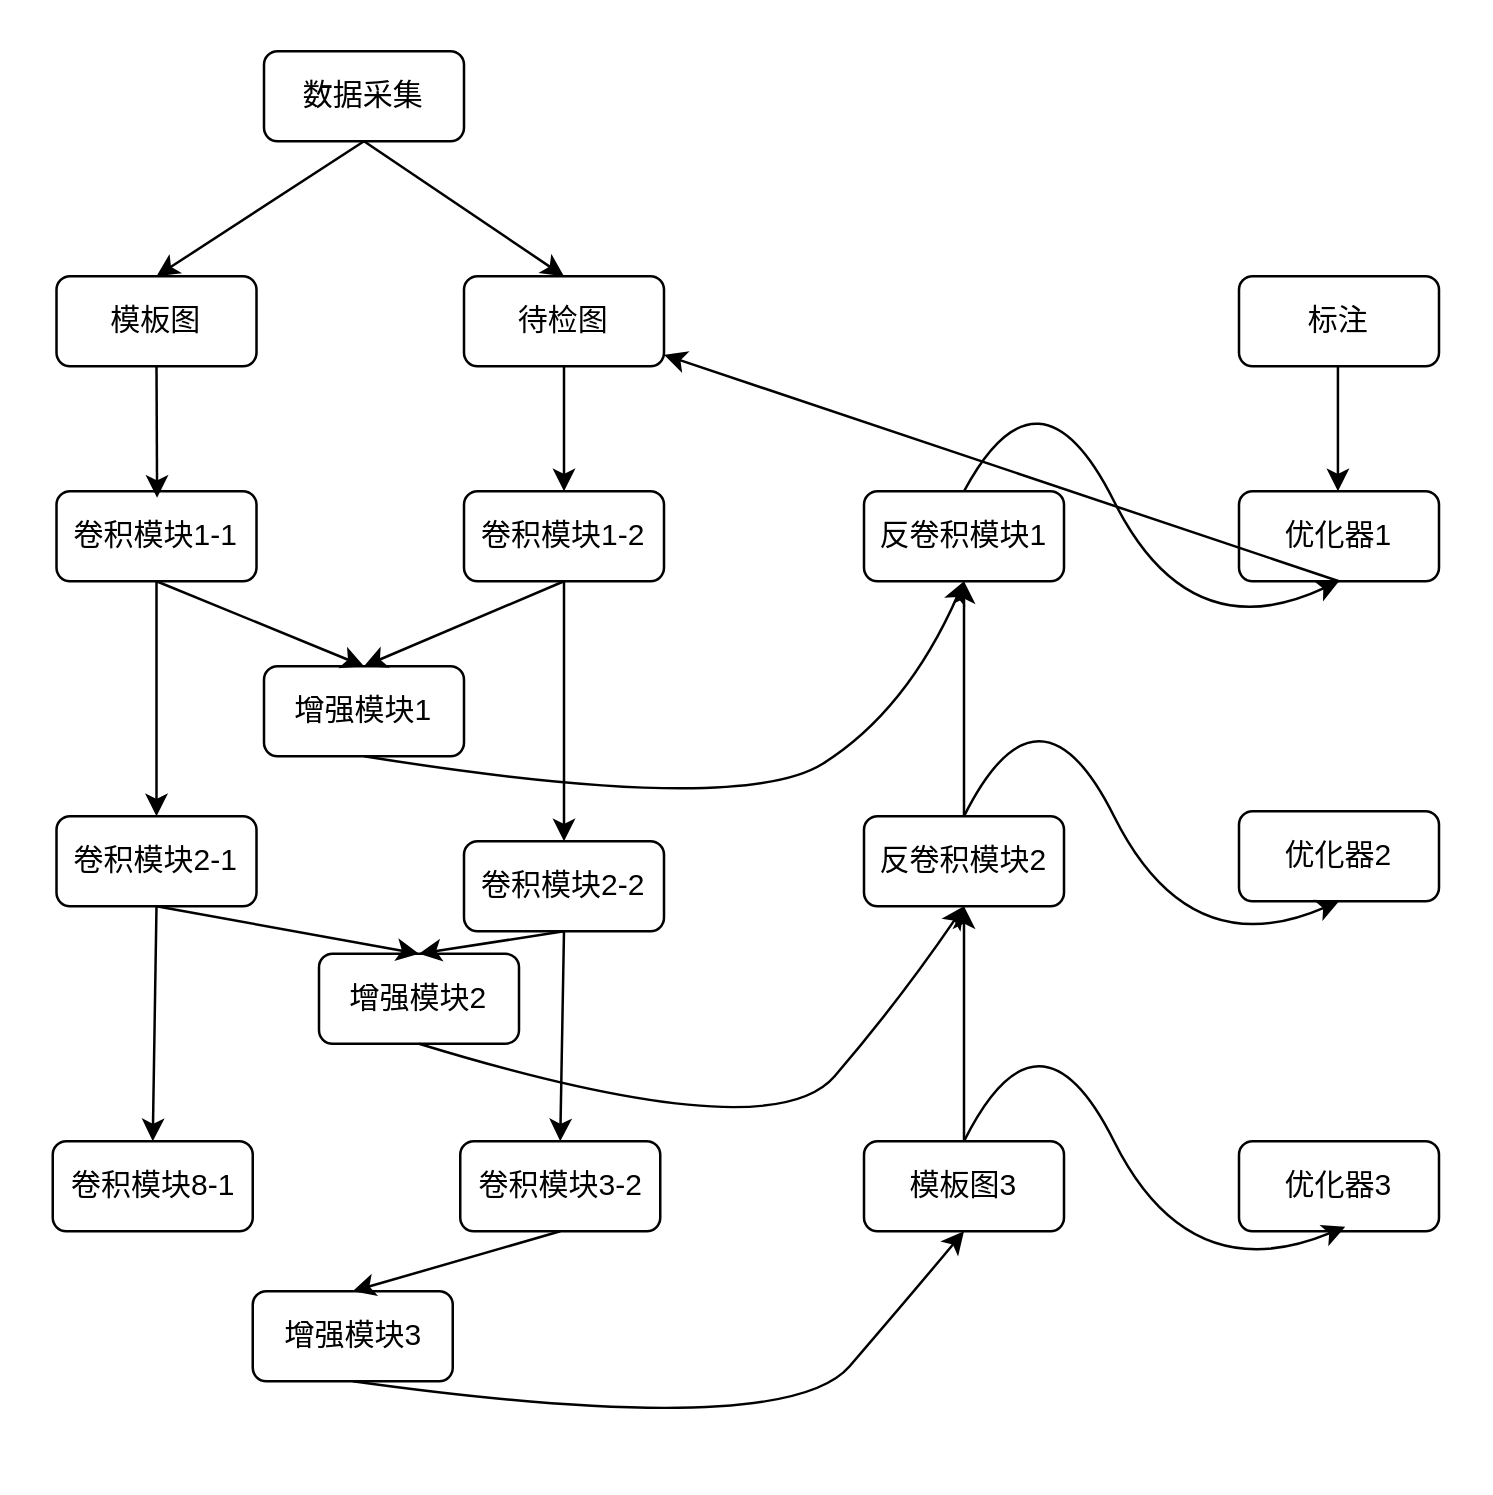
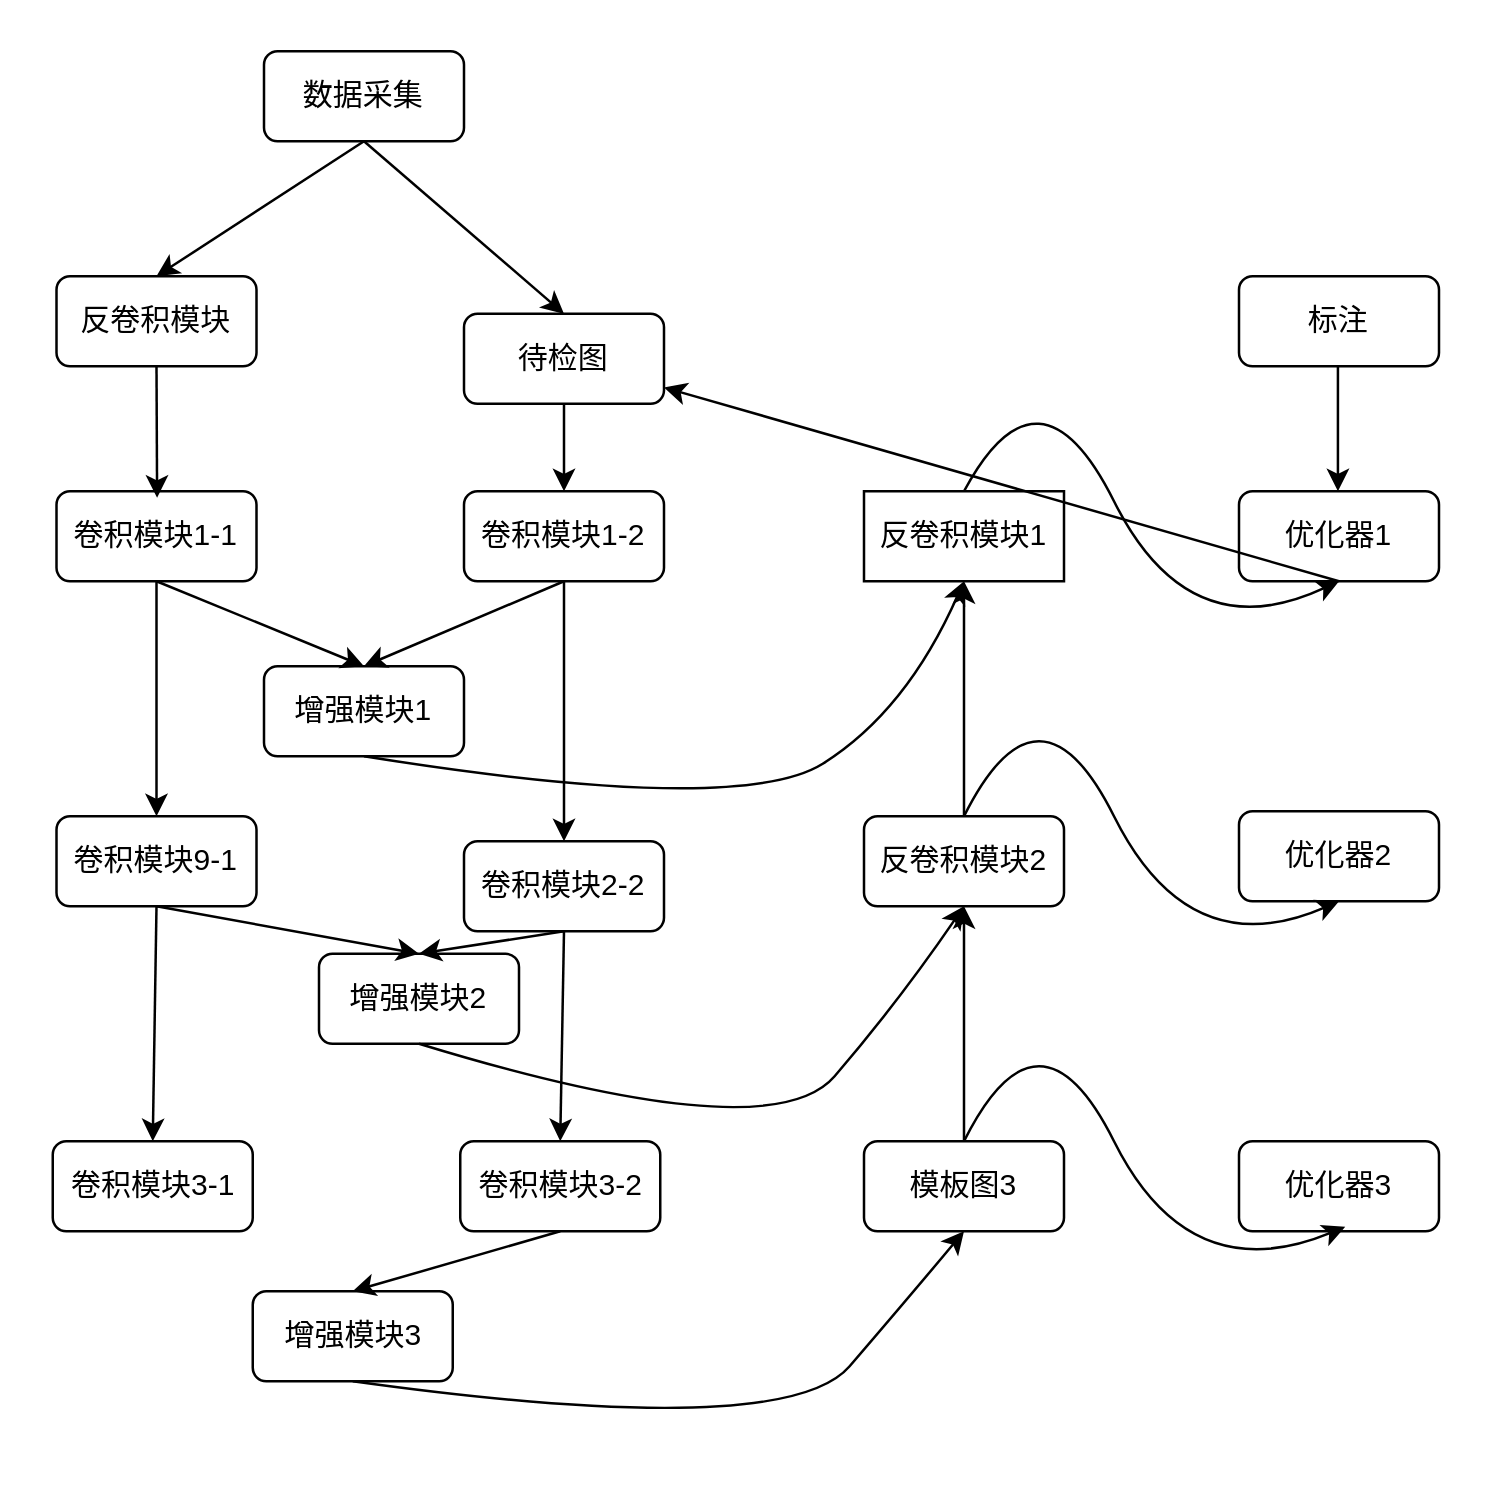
  <mxCell id="0" />
  <mxCell id="1" parent="0" />
- <mxCell id="2" value="模板图" style="rounded=1;whiteSpace=wrap;html=1;" vertex="1" parent="1"><mxGeometry x="22" y="110" width="80" height="36" as="geometry" /></mxCell>
- <mxCell id="3" value="待检图" style="rounded=1;whiteSpace=wrap;html=1;" vertex="1" parent="1"><mxGeometry x="185" y="110" width="80" height="36" as="geometry" /></mxCell>
+ <mxCell id="2" value="反卷积模块" style="rounded=1;whiteSpace=wrap;html=1;" vertex="1" parent="1"><mxGeometry x="22" y="110" width="80" height="36" as="geometry" /></mxCell>
+ <mxCell id="3" value="待检图" style="rounded=1;whiteSpace=wrap;html=1;" vertex="1" parent="1"><mxGeometry x="185" y="125" width="80" height="36" as="geometry" /></mxCell>
  <mxCell id="4" value="标注" style="rounded=1;whiteSpace=wrap;html=1;" vertex="1" parent="1"><mxGeometry x="495" y="110" width="80" height="36" as="geometry" /></mxCell>
  <mxCell id="5" value="卷积模块1-1" style="rounded=1;whiteSpace=wrap;html=1;" vertex="1" parent="1"><mxGeometry x="22" y="196" width="80" height="36" as="geometry" /></mxCell>
  <mxCell id="6" value="卷积模块1-2" style="rounded=1;whiteSpace=wrap;html=1;" vertex="1" parent="1"><mxGeometry x="185" y="196" width="80" height="36" as="geometry" /></mxCell>
- <mxCell id="7" value="卷积模块2-1" style="rounded=1;whiteSpace=wrap;html=1;" vertex="1" parent="1"><mxGeometry x="22" y="326" width="80" height="36" as="geometry" /></mxCell>
+ <mxCell id="7" value="卷积模块9-1" style="rounded=1;whiteSpace=wrap;html=1;" vertex="1" parent="1"><mxGeometry x="22" y="326" width="80" height="36" as="geometry" /></mxCell>
  <mxCell id="8" value="卷积模块2-2" style="rounded=1;whiteSpace=wrap;html=1;" vertex="1" parent="1"><mxGeometry x="185" y="336" width="80" height="36" as="geometry" /></mxCell>
  <mxCell id="9" value="" style="endArrow=classic;html=1;rounded=0;exitX=0.5;exitY=1;exitDx=0;exitDy=0;" edge="1" parent="1" source="3" target="6"><mxGeometry width="50" height="50" relative="1" as="geometry"><mxPoint x="300" y="180" as="sourcePoint" /><mxPoint x="350" y="130" as="targetPoint" /></mxGeometry></mxCell>
  <mxCell id="10" value="增强模块1" style="rounded=1;whiteSpace=wrap;html=1;" vertex="1" parent="1"><mxGeometry x="105" y="266" width="80" height="36" as="geometry" /></mxCell>
  <mxCell id="11" value="" style="endArrow=classic;html=1;rounded=0;exitX=0.5;exitY=1;exitDx=0;exitDy=0;entryX=0.503;entryY=0.073;entryDx=0;entryDy=0;entryPerimeter=0;" edge="1" parent="1" source="2" target="5"><mxGeometry width="50" height="50" relative="1" as="geometry"><mxPoint x="155" y="146" as="sourcePoint" /><mxPoint x="155" y="170" as="targetPoint" /></mxGeometry></mxCell>
  <mxCell id="12" value="" style="endArrow=classic;html=1;rounded=0;exitX=0.5;exitY=1;exitDx=0;exitDy=0;entryX=0.5;entryY=0;entryDx=0;entryDy=0;" edge="1" parent="1" source="5" target="10"><mxGeometry width="50" height="50" relative="1" as="geometry"><mxPoint x="72" y="182" as="sourcePoint" /><mxPoint x="72" y="209" as="targetPoint" /></mxGeometry></mxCell>
  <mxCell id="13" value="" style="endArrow=classic;html=1;rounded=0;exitX=0.5;exitY=1;exitDx=0;exitDy=0;" edge="1" parent="1" source="5" target="7"><mxGeometry width="50" height="50" relative="1" as="geometry"><mxPoint x="72" y="242" as="sourcePoint" /><mxPoint x="138" y="278" as="targetPoint" /></mxGeometry></mxCell>
  <mxCell id="14" value="" style="endArrow=classic;html=1;rounded=0;exitX=0.5;exitY=1;exitDx=0;exitDy=0;entryX=0.5;entryY=0;entryDx=0;entryDy=0;" edge="1" parent="1" source="6" target="10"><mxGeometry width="50" height="50" relative="1" as="geometry"><mxPoint x="72" y="242" as="sourcePoint" /><mxPoint x="72" y="336" as="targetPoint" /></mxGeometry></mxCell>
  <mxCell id="15" value="增强模块2" style="rounded=1;whiteSpace=wrap;html=1;" vertex="1" parent="1"><mxGeometry x="127" y="381" width="80" height="36" as="geometry" /></mxCell>
  <mxCell id="16" value="" style="endArrow=classic;html=1;rounded=0;exitX=0.5;exitY=1;exitDx=0;exitDy=0;entryX=0.5;entryY=0;entryDx=0;entryDy=0;" edge="1" parent="1" source="7" target="15"><mxGeometry width="50" height="50" relative="1" as="geometry"><mxPoint x="72" y="242" as="sourcePoint" /><mxPoint x="155" y="276" as="targetPoint" /></mxGeometry></mxCell>
  <mxCell id="17" value="" style="endArrow=classic;html=1;rounded=0;exitX=0.5;exitY=1;exitDx=0;exitDy=0;entryX=0.5;entryY=0;entryDx=0;entryDy=0;" edge="1" parent="1" source="8" target="15"><mxGeometry width="50" height="50" relative="1" as="geometry"><mxPoint x="72" y="372" as="sourcePoint" /><mxPoint x="152" y="396" as="targetPoint" /></mxGeometry></mxCell>
- <mxCell id="18" value="卷积模块8-1" style="rounded=1;whiteSpace=wrap;html=1;" vertex="1" parent="1"><mxGeometry x="20.5" y="456" width="80" height="36" as="geometry" /></mxCell>
+ <mxCell id="18" value="卷积模块3-1" style="rounded=1;whiteSpace=wrap;html=1;" vertex="1" parent="1"><mxGeometry x="20.5" y="456" width="80" height="36" as="geometry" /></mxCell>
  <mxCell id="19" value="卷积模块3-2" style="rounded=1;whiteSpace=wrap;html=1;" vertex="1" parent="1"><mxGeometry x="183.5" y="456" width="80" height="36" as="geometry" /></mxCell>
  <mxCell id="20" value="增强模块3" style="rounded=1;whiteSpace=wrap;html=1;" vertex="1" parent="1"><mxGeometry x="100.5" y="516" width="80" height="36" as="geometry" /></mxCell>
  <mxCell id="21" value="" style="endArrow=classic;html=1;rounded=0;exitX=0.5;exitY=1;exitDx=0;exitDy=0;entryX=0.5;entryY=0;entryDx=0;entryDy=0;" edge="1" parent="1" source="19" target="20"><mxGeometry width="50" height="50" relative="1" as="geometry"><mxPoint x="70.5" y="502" as="sourcePoint" /><mxPoint x="150.5" y="526" as="targetPoint" /></mxGeometry></mxCell>
  <mxCell id="22" value="" style="endArrow=classic;html=1;rounded=0;exitX=0.5;exitY=1;exitDx=0;exitDy=0;entryX=0.5;entryY=0;entryDx=0;entryDy=0;" edge="1" parent="1" source="6" target="8"><mxGeometry width="50" height="50" relative="1" as="geometry"><mxPoint x="235" y="242" as="sourcePoint" /><mxPoint x="155" y="276" as="targetPoint" /></mxGeometry></mxCell>
  <mxCell id="23" value="" style="endArrow=classic;html=1;rounded=0;entryX=0.5;entryY=0;entryDx=0;entryDy=0;exitX=0.5;exitY=1;exitDx=0;exitDy=0;" edge="1" parent="1" source="8" target="19"><mxGeometry width="50" height="50" relative="1" as="geometry"><mxPoint x="225" y="376" as="sourcePoint" /><mxPoint x="235" y="336" as="targetPoint" /></mxGeometry></mxCell>
  <mxCell id="24" value="" style="endArrow=classic;html=1;rounded=0;entryX=0.5;entryY=0;entryDx=0;entryDy=0;exitX=0.5;exitY=1;exitDx=0;exitDy=0;" edge="1" parent="1" source="7" target="18"><mxGeometry width="50" height="50" relative="1" as="geometry"><mxPoint x="235" y="372" as="sourcePoint" /><mxPoint x="234" y="466" as="targetPoint" /></mxGeometry></mxCell>
  <mxCell id="25" value="优化器1" style="rounded=1;whiteSpace=wrap;html=1;" vertex="1" parent="1"><mxGeometry x="495" y="196" width="80" height="36" as="geometry" /></mxCell>
  <mxCell id="26" value="模板图3" style="rounded=1;whiteSpace=wrap;html=1;" vertex="1" parent="1"><mxGeometry x="345" y="456" width="80" height="36" as="geometry" /></mxCell>
  <mxCell id="27" value="反卷积模块2" style="rounded=1;whiteSpace=wrap;html=1;" vertex="1" parent="1"><mxGeometry x="345" y="326" width="80" height="36" as="geometry" /></mxCell>
- <mxCell id="28" value="反卷积模块1" style="rounded=1;whiteSpace=wrap;html=1;" vertex="1" parent="1"><mxGeometry x="345" y="196" width="80" height="36" as="geometry" /></mxCell>
+ <mxCell id="28" value="反卷积模块1" style="whiteSpace=wrap;html=1;rounded=0;" vertex="1" parent="1"><mxGeometry x="345" y="196" width="80" height="36" as="geometry" /></mxCell>
  <mxCell id="29" value="" style="curved=1;endArrow=classic;html=1;rounded=0;exitX=0.5;exitY=1;exitDx=0;exitDy=0;entryX=0.5;entryY=1;entryDx=0;entryDy=0;" edge="1" parent="1" source="20" target="26"><mxGeometry width="50" height="50" relative="1" as="geometry"><mxPoint x="263.5" y="576" as="sourcePoint" /><mxPoint x="313.5" y="526" as="targetPoint" /><Array as="points"><mxPoint x="313.5" y="576" /><mxPoint x="365" y="516" /></Array></mxGeometry></mxCell>
  <mxCell id="30" value="" style="endArrow=classic;html=1;rounded=0;entryX=0.5;entryY=1;entryDx=0;entryDy=0;exitX=0.5;exitY=0;exitDx=0;exitDy=0;" edge="1" parent="1" source="26" target="27"><mxGeometry width="50" height="50" relative="1" as="geometry"><mxPoint x="72" y="372" as="sourcePoint" /><mxPoint x="71" y="466" as="targetPoint" /></mxGeometry></mxCell>
  <mxCell id="31" value="" style="endArrow=classic;html=1;rounded=0;entryX=0.5;entryY=1;entryDx=0;entryDy=0;exitX=0.5;exitY=0;exitDx=0;exitDy=0;" edge="1" parent="1" source="27" target="28"><mxGeometry width="50" height="50" relative="1" as="geometry"><mxPoint x="505" y="350" as="sourcePoint" /><mxPoint x="505" y="256" as="targetPoint" /></mxGeometry></mxCell>
  <mxCell id="32" value="" style="curved=1;endArrow=classic;html=1;rounded=0;exitX=0.5;exitY=1;exitDx=0;exitDy=0;entryX=0.5;entryY=1;entryDx=0;entryDy=0;" edge="1" parent="1" source="15" target="27"><mxGeometry width="50" height="50" relative="1" as="geometry"><mxPoint x="135" y="436" as="sourcePoint" /><mxPoint x="379" y="376" as="targetPoint" /><Array as="points"><mxPoint x="307.5" y="460" /><mxPoint x="359" y="400" /></Array></mxGeometry></mxCell>
  <mxCell id="33" value="" style="curved=1;endArrow=classic;html=1;rounded=0;exitX=0.5;exitY=1;exitDx=0;exitDy=0;entryX=0.5;entryY=1;entryDx=0;entryDy=0;" edge="1" parent="1" source="10" target="28"><mxGeometry width="50" height="50" relative="1" as="geometry"><mxPoint x="145" y="306" as="sourcePoint" /><mxPoint x="388" y="246" as="targetPoint" /><Array as="points"><mxPoint x="295" y="326" /><mxPoint x="362" y="284" /></Array></mxGeometry></mxCell>
  <mxCell id="34" value="数据采集" style="rounded=1;whiteSpace=wrap;html=1;" vertex="1" parent="1"><mxGeometry x="105" y="20" width="80" height="36" as="geometry" /></mxCell>
  <mxCell id="35" value="" style="endArrow=classic;html=1;rounded=0;exitX=0.5;exitY=1;exitDx=0;exitDy=0;entryX=0.5;entryY=0;entryDx=0;entryDy=0;" edge="1" parent="1" source="34" target="2"><mxGeometry width="50" height="50" relative="1" as="geometry"><mxPoint x="72" y="156" as="sourcePoint" /><mxPoint x="72" y="183" as="targetPoint" /></mxGeometry></mxCell>
  <mxCell id="36" value="" style="endArrow=classic;html=1;rounded=0;exitX=0.5;exitY=1;exitDx=0;exitDy=0;entryX=0.5;entryY=0;entryDx=0;entryDy=0;" edge="1" parent="1" source="34" target="3"><mxGeometry width="50" height="50" relative="1" as="geometry"><mxPoint x="235" y="156" as="sourcePoint" /><mxPoint x="235" y="180" as="targetPoint" /></mxGeometry></mxCell>
  <mxCell id="37" value="优化器2" style="rounded=1;whiteSpace=wrap;html=1;" vertex="1" parent="1"><mxGeometry x="495" y="324" width="80" height="36" as="geometry" /></mxCell>
  <mxCell id="38" value="优化器3" style="rounded=1;whiteSpace=wrap;html=1;" vertex="1" parent="1"><mxGeometry x="495" y="456" width="80" height="36" as="geometry" /></mxCell>
  <mxCell id="39" value="" style="endArrow=classic;html=1;rounded=0;exitX=0.5;exitY=1;exitDx=0;exitDy=0;" edge="1" parent="1"><mxGeometry width="50" height="50" relative="1" as="geometry"><mxPoint x="534.57" y="146" as="sourcePoint" /><mxPoint x="534.57" y="196" as="targetPoint" /></mxGeometry></mxCell>
  <mxCell id="40" value="" style="endArrow=classic;html=1;rounded=0;exitX=0.5;exitY=1;exitDx=0;exitDy=0;" edge="1" parent="1" source="25" target="3"><mxGeometry width="50" height="50" relative="1" as="geometry"><mxPoint x="544.57" y="156" as="sourcePoint" /><mxPoint x="544.57" y="206" as="targetPoint" /></mxGeometry></mxCell>
  <mxCell id="41" value="" style="curved=1;endArrow=classic;html=1;rounded=0;exitX=0.5;exitY=0;exitDx=0;exitDy=0;entryX=0.5;entryY=1;entryDx=0;entryDy=0;" edge="1" parent="1" source="28" target="25"><mxGeometry width="50" height="50" relative="1" as="geometry"><mxPoint x="405" y="170" as="sourcePoint" /><mxPoint x="455" y="120" as="targetPoint" /><Array as="points"><mxPoint x="415" y="140" /><mxPoint x="475" y="260" /></Array></mxGeometry></mxCell>
  <mxCell id="42" value="" style="curved=1;endArrow=classic;html=1;rounded=0;exitX=0.5;exitY=0;exitDx=0;exitDy=0;" edge="1" parent="1" source="27"><mxGeometry width="50" height="50" relative="1" as="geometry"><mxPoint x="385" y="320" as="sourcePoint" /><mxPoint x="535" y="360" as="targetPoint" /><Array as="points"><mxPoint x="415" y="266" /><mxPoint x="475" y="386" /></Array></mxGeometry></mxCell>
  <mxCell id="43" value="" style="curved=1;endArrow=classic;html=1;rounded=0;exitX=0.5;exitY=0;exitDx=0;exitDy=0;entryX=0.531;entryY=0.951;entryDx=0;entryDy=0;entryPerimeter=0;" edge="1" parent="1" target="38"><mxGeometry width="50" height="50" relative="1" as="geometry"><mxPoint x="385" y="456" as="sourcePoint" /><mxPoint x="535" y="490" as="targetPoint" /><Array as="points"><mxPoint x="415" y="396" /><mxPoint x="475" y="516" /></Array></mxGeometry></mxCell>
